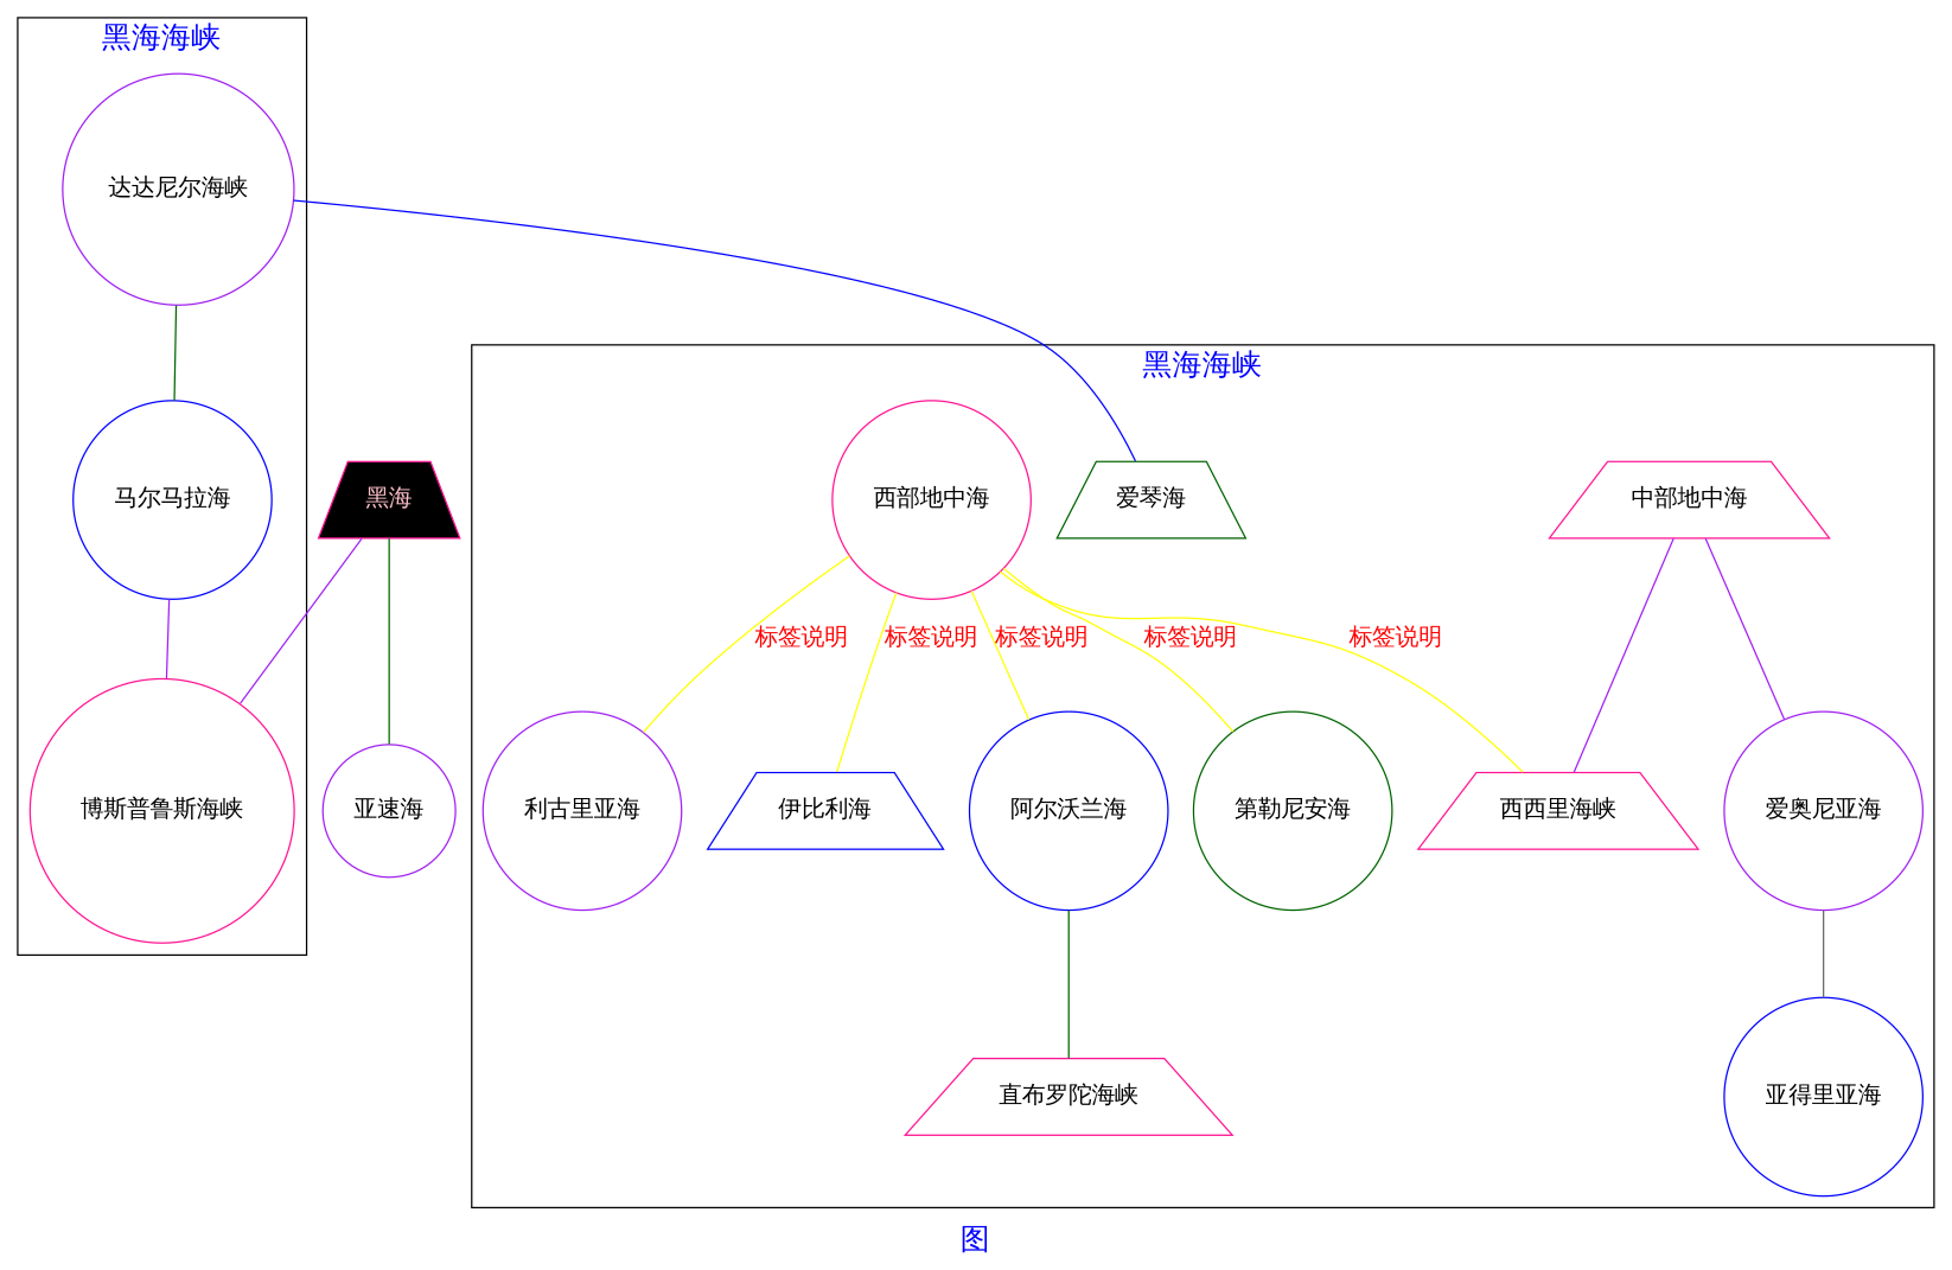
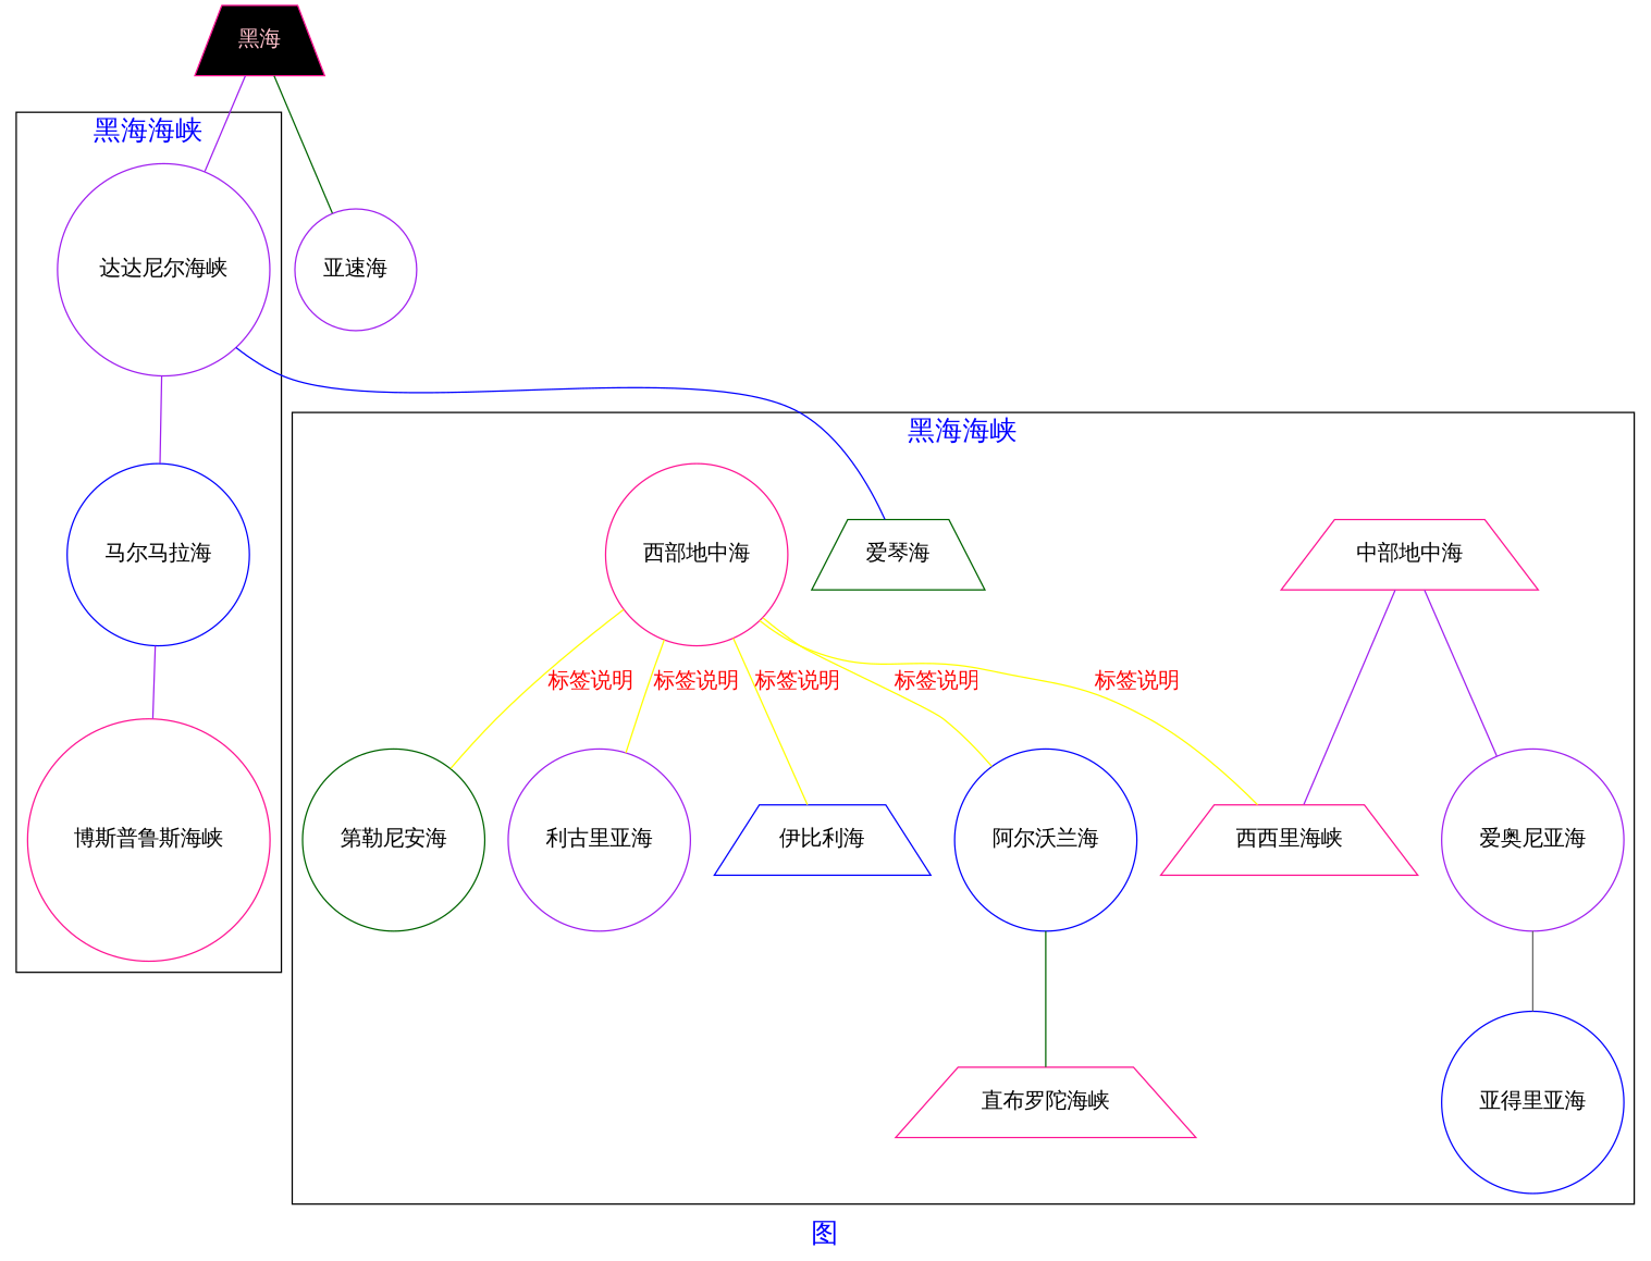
  graph {
    fontcolor=blue
    fontname="DejaVu Serif"
    fontsize=20
    label="图"
    node [color=deeppink fontname="DejaVu Serif" fontsize=16 shape=circle]
    edge [color=purple fontname="DejaVu Serif" fontsize=16]
    "达达尼尔海峡" [color=purple]
    "马尔马拉海" [color=blue]
    "博斯普鲁斯海峡"
    "中部地中海" [shape=trapezium]
    "爱琴海" [color=darkgreen shape=trapezium]
    "爱奥尼亚海" [color=purple]
    "西西里海峡" [shape=trapezium]
    "亚得里亚海" [color=blue]
    "西部地中海"
    "第勒尼安海" [color=darkgreen]
    "利古里亚海" [color=purple]
    "伊比利海" [color=blue shape=trapezium]
    "阿尔沃兰海" [color=blue]
    "直布罗陀海峡" [shape=trapezium]
    "黑海" [fillcolor=black fontcolor=pink shape=trapezium style=filled]
    "亚速海" [color=purple]
    subgraph cluster_1 {
      label="黑海海峡"
      "达达尼尔海峡"
      "马尔马拉海"
      "博斯普鲁斯海峡"
    }
    subgraph cluster_2 {
      label="黑海海峡"
      "中部地中海"
      "爱琴海"
      "爱奥尼亚海"
      "西西里海峡"
      "亚得里亚海"
      "西部地中海"
      "第勒尼安海"
      "利古里亚海"
      "伊比利海"
      "阿尔沃兰海"
      "直布罗陀海峡"
    }
-   "达达尼尔海峡" -- "马尔马拉海" [color=darkgreen]
+   "达达尼尔海峡" -- "马尔马拉海"
    "达达尼尔海峡" -- "爱琴海" [color=blue]
    "马尔马拉海" -- "博斯普鲁斯海峡"
    "中部地中海" -- "爱奥尼亚海"
    "中部地中海" -- "西西里海峡"
    "爱奥尼亚海" -- "亚得里亚海" [color=gray40]
    "西部地中海" -- "西西里海峡" [color=yellow fontcolor=red label="标签说明"]
    "西部地中海" -- "第勒尼安海" [color=yellow fontcolor=red label="标签说明"]
    "西部地中海" -- "利古里亚海" [color=yellow fontcolor=red label="标签说明"]
    "西部地中海" -- "伊比利海" [color=yellow fontcolor=red label="标签说明"]
    "西部地中海" -- "阿尔沃兰海" [color=yellow fontcolor=red label="标签说明"]
    "阿尔沃兰海" -- "直布罗陀海峡" [color=darkgreen]
-   "黑海" -- "博斯普鲁斯海峡"
+   "黑海" -- "达达尼尔海峡"
    "黑海" -- "亚速海" [color=darkgreen]
  }
